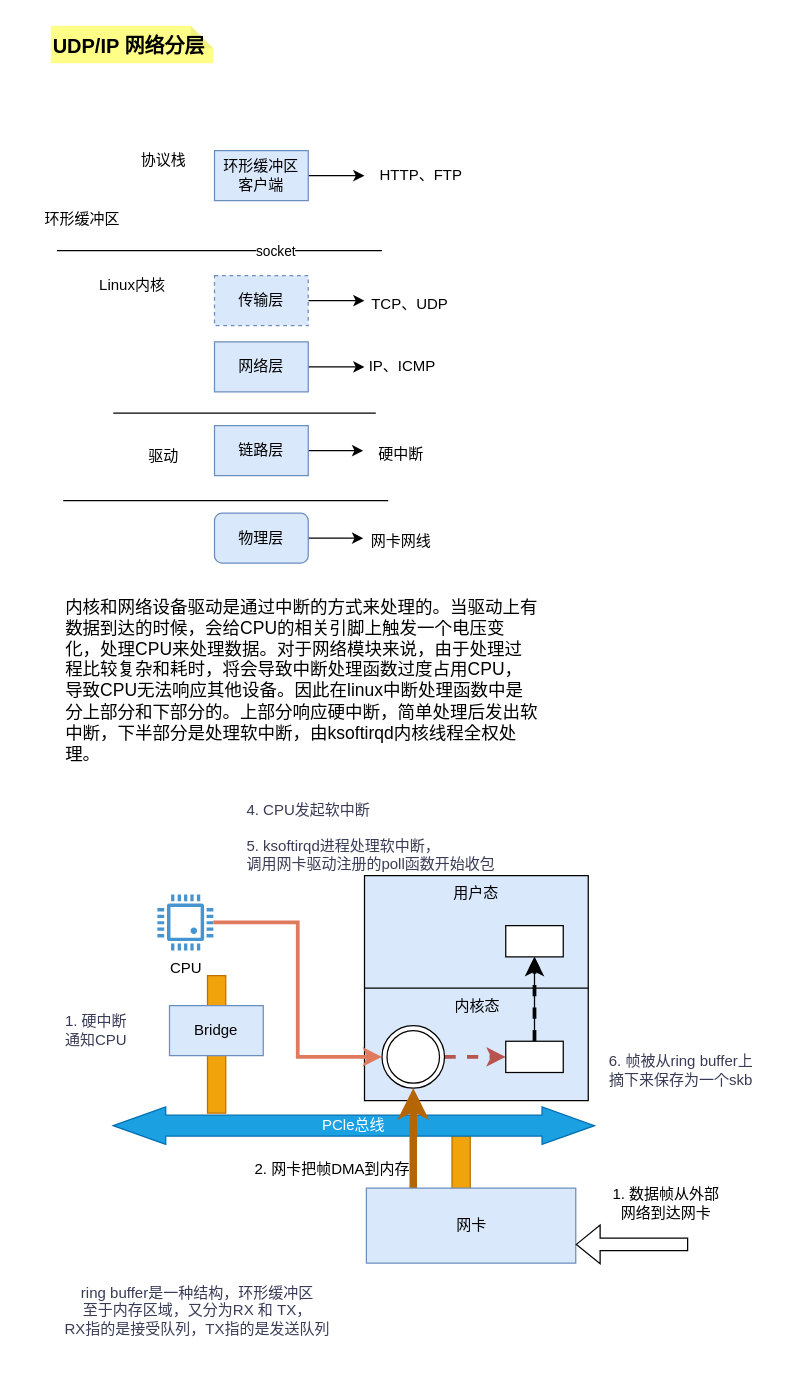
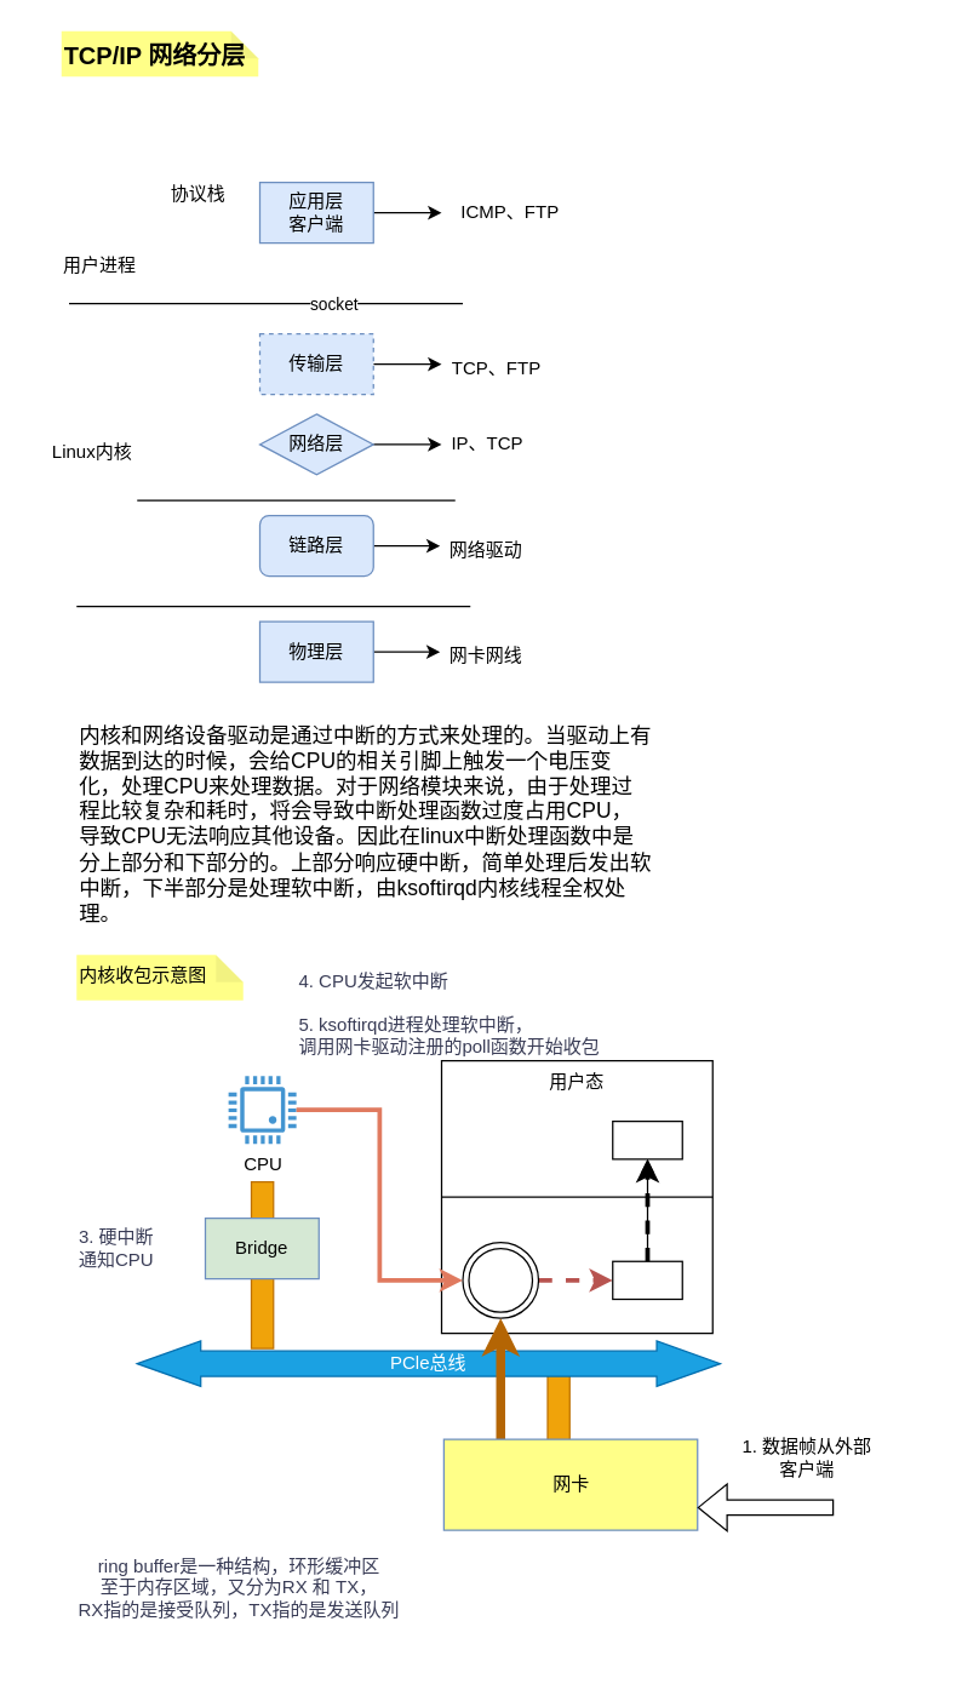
  <mxCell id="0" />
  <mxCell id="1" parent="0" />
  <mxCell id="2" value="" style="rounded=0;whiteSpace=wrap;html=1;fillColor=#f0a30a;strokeColor=#BD7000;fontColor=#000000;" vertex="1" parent="1"><mxGeometry x="361" y="900" width="14.6" height="90" as="geometry" /></mxCell>
  <mxCell id="3" value="" style="rounded=0;whiteSpace=wrap;html=1;fillColor=#f0a30a;strokeColor=#BD7000;fontColor=#000000;" vertex="1" parent="1"><mxGeometry x="165.4" y="780" width="14.6" height="110" as="geometry" /></mxCell>
- <mxCell id="4" value="UDP/IP 网络分层" style="shape=note;whiteSpace=wrap;html=1;backgroundOutline=1;darkOpacity=0.05;fillColor=#ffff88;strokeColor=none;horizontal=1;align=left;verticalAlign=top;size=18;fontSize=16;fontStyle=1" vertex="1" parent="1"><mxGeometry x="40" y="20" width="130" height="30" as="geometry" /></mxCell>
+ <mxCell id="4" value="TCP/IP 网络分层" style="shape=note;whiteSpace=wrap;html=1;backgroundOutline=1;darkOpacity=0.05;fillColor=#ffff88;strokeColor=none;horizontal=1;align=left;verticalAlign=top;size=18;fontSize=16;fontStyle=1" vertex="1" parent="1"><mxGeometry x="40" y="20" width="130" height="30" as="geometry" /></mxCell>
  <mxCell id="5" style="edgeStyle=orthogonalEdgeStyle;rounded=0;orthogonalLoop=1;jettySize=auto;html=1;" edge="1" parent="1" source="6"><mxGeometry relative="1" as="geometry"><mxPoint x="291" y="140" as="targetPoint" /></mxGeometry></mxCell>
- <mxCell id="6" value="环形缓冲区&lt;div&gt;客户端&lt;/div&gt;" style="rounded=0;whiteSpace=wrap;html=1;align=center;verticalAlign=middle;fillColor=#dae8fc;strokeColor=#6c8ebf;" vertex="1" parent="1"><mxGeometry x="171" y="120" width="75" height="40" as="geometry" /></mxCell>
+ <mxCell id="6" value="应用层&lt;div&gt;客户端&lt;/div&gt;" style="rounded=0;whiteSpace=wrap;html=1;align=center;verticalAlign=middle;fillColor=#dae8fc;strokeColor=#6c8ebf;" vertex="1" parent="1"><mxGeometry x="171" y="120" width="75" height="40" as="geometry" /></mxCell>
  <mxCell id="7" value="" style="endArrow=none;html=1;rounded=0;" edge="1" parent="1"><mxGeometry width="50" height="50" relative="1" as="geometry"><mxPoint x="90" y="330" as="sourcePoint" /><mxPoint x="300" y="330" as="targetPoint" /></mxGeometry></mxCell>
- <mxCell id="8" value="HTTP、FTP" style="text;html=1;align=center;verticalAlign=middle;resizable=0;points=[];autosize=1;strokeColor=none;fillColor=none;" vertex="1" parent="1"><mxGeometry x="291" y="125" width="90" height="30" as="geometry" /></mxCell>
- <mxCell id="9" value="环形缓冲区" style="text;html=1;align=center;verticalAlign=middle;resizable=0;points=[];autosize=1;strokeColor=none;fillColor=none;" vertex="1" parent="1"><mxGeometry x="30" y="160" width="70" height="30" as="geometry" /></mxCell>
- <mxCell id="10" value="Linux内核" style="text;html=1;align=center;verticalAlign=middle;resizable=0;points=[];autosize=1;strokeColor=none;fillColor=none;" vertex="1" parent="1"><mxGeometry x="65" y="213" width="80" height="30" as="geometry" /></mxCell>
+ <mxCell id="8" value="ICMP、FTP" style="text;html=1;align=center;verticalAlign=middle;resizable=0;points=[];autosize=1;strokeColor=none;fillColor=none;" vertex="1" parent="1"><mxGeometry x="291" y="125" width="90" height="30" as="geometry" /></mxCell>
+ <mxCell id="9" value="用户进程" style="text;html=1;align=center;verticalAlign=middle;resizable=0;points=[];autosize=1;strokeColor=none;fillColor=none;" vertex="1" parent="1"><mxGeometry x="30" y="160" width="70" height="30" as="geometry" /></mxCell>
+ <mxCell id="10" value="Linux内核" style="text;html=1;align=center;verticalAlign=middle;resizable=0;points=[];autosize=1;strokeColor=none;fillColor=none;" vertex="1" parent="1"><mxGeometry x="20" y="283" width="80" height="30" as="geometry" /></mxCell>
  <mxCell id="11" style="edgeStyle=orthogonalEdgeStyle;rounded=0;orthogonalLoop=1;jettySize=auto;html=1;" edge="1" parent="1" source="12"><mxGeometry relative="1" as="geometry"><mxPoint x="291" y="240" as="targetPoint" /></mxGeometry></mxCell>
  <mxCell id="12" value="传输层" style="rounded=0;whiteSpace=wrap;html=1;align=center;verticalAlign=middle;fillColor=#dae8fc;strokeColor=#6c8ebf;dashed=1;" vertex="1" parent="1"><mxGeometry x="171" y="220" width="75" height="40" as="geometry" /></mxCell>
  <mxCell id="13" value="" style="edgeStyle=orthogonalEdgeStyle;rounded=0;orthogonalLoop=1;jettySize=auto;html=1;" edge="1" parent="1" source="14"><mxGeometry relative="1" as="geometry"><mxPoint x="291" y="293" as="targetPoint" /></mxGeometry></mxCell>
- <mxCell id="14" value="网络层" style="rounded=0;whiteSpace=wrap;html=1;align=center;verticalAlign=middle;fillColor=#dae8fc;strokeColor=#6c8ebf;" vertex="1" parent="1"><mxGeometry x="171" y="273" width="75" height="40" as="geometry" /></mxCell>
+ <mxCell id="14" value="网络层" style="rhombus;whiteSpace=wrap;html=1;align=center;verticalAlign=middle;fillColor=#dae8fc;strokeColor=#6c8ebf;" vertex="1" parent="1"><mxGeometry x="171" y="273" width="75" height="40" as="geometry" /></mxCell>
  <mxCell id="15" style="edgeStyle=orthogonalEdgeStyle;rounded=0;orthogonalLoop=1;jettySize=auto;html=1;" edge="1" parent="1" source="16"><mxGeometry relative="1" as="geometry"><mxPoint x="290" y="360" as="targetPoint" /></mxGeometry></mxCell>
- <mxCell id="16" value="链路层" style="rounded=0;whiteSpace=wrap;html=1;align=center;verticalAlign=middle;fillColor=#dae8fc;strokeColor=#6c8ebf;" vertex="1" parent="1"><mxGeometry x="171" y="340" width="75" height="40" as="geometry" /></mxCell>
+ <mxCell id="16" value="链路层" style="whiteSpace=wrap;html=1;align=center;verticalAlign=middle;fillColor=#dae8fc;strokeColor=#6c8ebf;rounded=1;" vertex="1" parent="1"><mxGeometry x="171" y="340" width="75" height="40" as="geometry" /></mxCell>
  <mxCell id="17" style="edgeStyle=orthogonalEdgeStyle;rounded=0;orthogonalLoop=1;jettySize=auto;html=1;" edge="1" parent="1" source="18"><mxGeometry relative="1" as="geometry"><mxPoint x="290" y="430" as="targetPoint" /></mxGeometry></mxCell>
- <mxCell id="18" value="物理层" style="whiteSpace=wrap;html=1;align=center;verticalAlign=middle;fillColor=#dae8fc;strokeColor=#6c8ebf;rounded=1;" vertex="1" parent="1"><mxGeometry x="171" y="410" width="75" height="40" as="geometry" /></mxCell>
+ <mxCell id="18" value="物理层" style="rounded=0;whiteSpace=wrap;html=1;align=center;verticalAlign=middle;fillColor=#dae8fc;strokeColor=#6c8ebf;" vertex="1" parent="1"><mxGeometry x="171" y="410" width="75" height="40" as="geometry" /></mxCell>
  <mxCell id="19" value="" style="endArrow=none;html=1;rounded=0;" edge="1" parent="1"><mxGeometry width="50" height="50" relative="1" as="geometry"><mxPoint x="45" y="200" as="sourcePoint" /><mxPoint x="305" y="200" as="targetPoint" /></mxGeometry></mxCell>
  <mxCell id="20" value="socket" style="edgeLabel;html=1;align=center;verticalAlign=middle;resizable=0;points=[];" vertex="1" connectable="0" parent="19"><mxGeometry x="-0.223" y="-3" relative="1" as="geometry"><mxPoint x="73" y="-3" as="offset" /></mxGeometry></mxCell>
- <mxCell id="21" value="TCP、UDP" style="text;html=1;align=center;verticalAlign=middle;resizable=0;points=[];autosize=1;strokeColor=none;fillColor=none;" vertex="1" parent="1"><mxGeometry x="287" y="228" width="80" height="30" as="geometry" /></mxCell>
- <mxCell id="22" value="IP、ICMP" style="text;html=1;align=center;verticalAlign=middle;resizable=0;points=[];autosize=1;strokeColor=none;fillColor=none;" vertex="1" parent="1"><mxGeometry x="281" y="278" width="80" height="30" as="geometry" /></mxCell>
+ <mxCell id="21" value="TCP、FTP" style="text;html=1;align=center;verticalAlign=middle;resizable=0;points=[];autosize=1;strokeColor=none;fillColor=none;" vertex="1" parent="1"><mxGeometry x="287" y="228" width="80" height="30" as="geometry" /></mxCell>
+ <mxCell id="22" value="IP、TCP" style="text;html=1;align=center;verticalAlign=middle;resizable=0;points=[];autosize=1;strokeColor=none;fillColor=none;" vertex="1" parent="1"><mxGeometry x="281" y="278" width="80" height="30" as="geometry" /></mxCell>
  <mxCell id="23" value="" style="endArrow=none;html=1;rounded=0;" edge="1" parent="1"><mxGeometry width="50" height="50" relative="1" as="geometry"><mxPoint x="50" y="400" as="sourcePoint" /><mxPoint x="310" y="400" as="targetPoint" /></mxGeometry></mxCell>
  <mxCell id="24" value="协议栈" style="text;html=1;align=center;verticalAlign=middle;resizable=0;points=[];autosize=1;strokeColor=none;fillColor=none;" vertex="1" parent="1"><mxGeometry x="100" y="113" width="60" height="30" as="geometry" /></mxCell>
- <mxCell id="25" value="驱动" style="text;html=1;align=center;verticalAlign=middle;resizable=0;points=[];autosize=1;strokeColor=none;fillColor=none;" vertex="1" parent="1"><mxGeometry x="105" y="350" width="50" height="30" as="geometry" /></mxCell>
- <mxCell id="26" value="硬中断" style="text;html=1;align=center;verticalAlign=middle;resizable=0;points=[];autosize=1;strokeColor=none;fillColor=none;" vertex="1" parent="1"><mxGeometry x="285" y="348" width="70" height="30" as="geometry" /></mxCell>
+ <mxCell id="26" value="网络驱动" style="text;html=1;align=center;verticalAlign=middle;resizable=0;points=[];autosize=1;strokeColor=none;fillColor=none;" vertex="1" parent="1"><mxGeometry x="285" y="348" width="70" height="30" as="geometry" /></mxCell>
  <mxCell id="27" value="网卡网线" style="text;html=1;align=center;verticalAlign=middle;resizable=0;points=[];autosize=1;strokeColor=none;fillColor=none;" vertex="1" parent="1"><mxGeometry x="285" y="418" width="70" height="30" as="geometry" /></mxCell>
  <mxCell id="28" value="内核和网络设备驱动是通过中断的方式来处理的。当驱动上有数据到达的时候，会给CPU的相关引脚上触发一个电压变化，处理CPU来处理数据。对于网络模块来说，由于处理过程比较复杂和耗时，将会导致中断处理函数过度占用CPU，导致CPU无法响应其他设备。因此在linux中断处理函数中是分上部分和下部分的。上部分响应硬中断，简单处理后发出软中断，下半部分是处理软中断，由ksoftirqd内核线程全权处理。" style="text;html=1;align=left;verticalAlign=top;whiteSpace=wrap;rounded=0;fontSize=14;" vertex="1" parent="1"><mxGeometry x="50" y="470" width="380" height="150" as="geometry" /></mxCell>
- <mxCell id="30" value="CPU" style="pointerEvents=1;shadow=0;dashed=0;html=1;strokeColor=none;fillColor=#4495D1;labelPosition=center;verticalLabelPosition=bottom;verticalAlign=top;align=center;outlineConnect=0;shape=mxgraph.veeam.cpu;" vertex="1" parent="1"><mxGeometry x="125.3" y="715" width="44.8" height="44.8" as="geometry" /></mxCell>
+ <mxCell id="29" value="内核收包示意图" style="shape=note;whiteSpace=wrap;html=1;backgroundOutline=1;darkOpacity=0.05;fillColor=#ffff88;strokeColor=none;horizontal=1;align=left;verticalAlign=top;size=18;" vertex="1" parent="1"><mxGeometry x="50" y="630" width="110" height="30" as="geometry" /></mxCell>
+ <mxCell id="30" value="CPU" style="pointerEvents=1;shadow=0;dashed=0;html=1;strokeColor=none;fillColor=#4495D1;labelPosition=center;verticalLabelPosition=bottom;verticalAlign=top;align=center;outlineConnect=0;shape=mxgraph.veeam.cpu;" vertex="1" parent="1"><mxGeometry x="150.3" y="710" width="44.8" height="44.8" as="geometry" /></mxCell>
  <mxCell id="31" value="PCle总线" style="shape=doubleArrow;whiteSpace=wrap;html=1;arrowWidth=0.556;arrowSize=0.109;fillColor=#1ba1e2;strokeColor=#006EAF;fontColor=#ffffff;" vertex="1" parent="1"><mxGeometry x="90" y="885" width="385" height="30" as="geometry" /></mxCell>
- <mxCell id="32" value="Bridge" style="rounded=0;whiteSpace=wrap;html=1;align=center;verticalAlign=middle;fillColor=#dae8fc;strokeColor=#6c8ebf;" vertex="1" parent="1"><mxGeometry x="135" y="804" width="75" height="40" as="geometry" /></mxCell>
- <mxCell id="33" value="用户态" style="rounded=0;whiteSpace=wrap;html=1;align=center;verticalAlign=top;fillColor=#dae8fc;" vertex="1" parent="1"><mxGeometry x="291" y="700" width="179" height="180" as="geometry" /></mxCell>
+ <mxCell id="32" value="Bridge" style="rounded=0;whiteSpace=wrap;html=1;align=center;verticalAlign=middle;fillColor=#d5e8d4;strokeColor=#6c8ebf;" vertex="1" parent="1"><mxGeometry x="135" y="804" width="75" height="40" as="geometry" /></mxCell>
+ <mxCell id="33" value="用户态" style="rounded=0;whiteSpace=wrap;html=1;align=center;verticalAlign=top;" vertex="1" parent="1"><mxGeometry x="291" y="700" width="179" height="180" as="geometry" /></mxCell>
  <mxCell id="34" value="" style="endArrow=none;html=1;rounded=0;entryX=1;entryY=0.5;entryDx=0;entryDy=0;exitX=0;exitY=0.5;exitDx=0;exitDy=0;" edge="1" parent="1" source="33" target="33"><mxGeometry width="50" height="50" relative="1" as="geometry"><mxPoint x="141" y="816" as="sourcePoint" /><mxPoint x="191" y="766" as="targetPoint" /></mxGeometry></mxCell>
- <mxCell id="35" value="内核态" style="text;html=1;align=center;verticalAlign=middle;resizable=0;points=[];autosize=1;strokeColor=none;fillColor=none;" vertex="1" parent="1"><mxGeometry x="350.5" y="790" width="60" height="30" as="geometry" /></mxCell>
  <mxCell id="36" value="" style="edgeStyle=orthogonalEdgeStyle;rounded=0;orthogonalLoop=1;jettySize=auto;html=1;strokeWidth=3;fillColor=#f8cecc;strokeColor=#b85450;dashed=1;" edge="1" parent="1" source="37" target="40"><mxGeometry relative="1" as="geometry" /></mxCell>
  <mxCell id="37" value="" style="ellipse;shape=doubleEllipse;whiteSpace=wrap;html=1;aspect=fixed;" vertex="1" parent="1"><mxGeometry x="305" y="820" width="50" height="50" as="geometry" /></mxCell>
  <mxCell id="38" value="" style="edgeStyle=orthogonalEdgeStyle;rounded=0;orthogonalLoop=1;jettySize=auto;html=1;" edge="1" parent="1" source="40" target="41"><mxGeometry relative="1" as="geometry" /></mxCell>
  <mxCell id="39" value="" style="edgeStyle=orthogonalEdgeStyle;rounded=0;orthogonalLoop=1;jettySize=auto;html=1;strokeWidth=3;dashed=1;" edge="1" parent="1" source="40" target="41"><mxGeometry relative="1" as="geometry" /></mxCell>
  <mxCell id="40" value="" style="rounded=0;whiteSpace=wrap;html=1;align=center;verticalAlign=middle;" vertex="1" parent="1"><mxGeometry x="404" y="832.5" width="46" height="25" as="geometry" /></mxCell>
  <mxCell id="41" value="" style="rounded=0;whiteSpace=wrap;html=1;align=center;verticalAlign=middle;" vertex="1" parent="1"><mxGeometry x="404" y="740" width="46" height="25" as="geometry" /></mxCell>
  <mxCell id="42" style="edgeStyle=orthogonalEdgeStyle;rounded=0;orthogonalLoop=1;jettySize=auto;html=1;entryX=0.5;entryY=1;entryDx=0;entryDy=0;strokeWidth=6;fillColor=#fad7ac;strokeColor=#b46504;" edge="1" parent="1" source="43" target="37"><mxGeometry relative="1" as="geometry"><Array as="points"><mxPoint x="330" y="930" /><mxPoint x="330" y="930" /></Array></mxGeometry></mxCell>
- <mxCell id="43" value="网卡" style="rounded=0;whiteSpace=wrap;html=1;align=center;verticalAlign=middle;fillColor=#dae8fc;strokeColor=#6c8ebf;" vertex="1" parent="1"><mxGeometry x="292.5" y="950" width="167.5" height="60" as="geometry" /></mxCell>
+ <mxCell id="43" value="网卡" style="rounded=0;whiteSpace=wrap;html=1;align=center;verticalAlign=middle;fillColor=#ffff88;strokeColor=#6c8ebf;" vertex="1" parent="1"><mxGeometry x="292.5" y="950" width="167.5" height="60" as="geometry" /></mxCell>
  <mxCell id="44" value="" style="shape=flexArrow;endArrow=classic;html=1;rounded=0;entryX=1;entryY=0.75;entryDx=0;entryDy=0;" edge="1" parent="1" target="43"><mxGeometry width="50" height="50" relative="1" as="geometry"><mxPoint x="550" y="995" as="sourcePoint" /><mxPoint x="484" y="962" as="targetPoint" /></mxGeometry></mxCell>
- <mxCell id="45" value="1. 数据帧从外部&lt;div&gt;网络到达网卡&lt;/div&gt;" style="text;html=1;align=center;verticalAlign=middle;resizable=0;points=[];autosize=1;strokeColor=none;fillColor=none;" vertex="1" parent="1"><mxGeometry x="478" y="938" width="108" height="48" as="geometry" /></mxCell>
- <mxCell id="46" value="2. 网卡把帧DMA到内存" style="text;html=1;align=center;verticalAlign=middle;resizable=0;points=[];autosize=1;strokeColor=none;fillColor=none;" vertex="1" parent="1"><mxGeometry x="190" y="920" width="150" height="30" as="geometry" /></mxCell>
- <mxCell id="47" value="1. 硬中断&lt;div&gt;通知CPU&lt;/div&gt;" style="text;html=1;align=center;verticalAlign=middle;resizable=0;points=[];autosize=1;strokeColor=none;fillColor=none;fontColor=#393C56;" vertex="1" parent="1"><mxGeometry x="40" y="800" width="72" height="48" as="geometry" /></mxCell>
+ <mxCell id="45" value="1. 数据帧从外部&lt;div&gt;客户端&lt;/div&gt;" style="text;html=1;align=center;verticalAlign=middle;resizable=0;points=[];autosize=1;strokeColor=none;fillColor=none;" vertex="1" parent="1"><mxGeometry x="478" y="938" width="108" height="48" as="geometry" /></mxCell>
+ <mxCell id="47" value="3. 硬中断&lt;div&gt;通知CPU&lt;/div&gt;" style="text;html=1;align=center;verticalAlign=middle;resizable=0;points=[];autosize=1;strokeColor=none;fillColor=none;fontColor=#393C56;" vertex="1" parent="1"><mxGeometry x="40" y="800" width="72" height="48" as="geometry" /></mxCell>
  <mxCell id="48" style="edgeStyle=orthogonalEdgeStyle;rounded=0;orthogonalLoop=1;jettySize=auto;html=1;entryX=0;entryY=0.5;entryDx=0;entryDy=0;strokeColor=#E07A5F;fontColor=#393C56;fillColor=#F2CC8F;strokeWidth=3;" edge="1" parent="1" source="30" target="37"><mxGeometry relative="1" as="geometry" /></mxCell>
  <mxCell id="49" value="4. CPU发起软中断&lt;div&gt;&lt;br&gt;&lt;/div&gt;&lt;div&gt;5. ksoftirqd进程处理软中断，&lt;/div&gt;&lt;div&gt;调用网卡驱动注册的poll函数开始收包&lt;/div&gt;" style="text;html=1;align=left;verticalAlign=middle;resizable=0;points=[];autosize=1;strokeColor=none;fillColor=none;fontColor=#393C56;" vertex="1" parent="1"><mxGeometry x="195.1" y="630" width="222" height="78" as="geometry" /></mxCell>
- <mxCell id="50" value="6. 帧被从ring buffer上&lt;div&gt;摘下来保存为一个skb&lt;/div&gt;" style="text;html=1;align=center;verticalAlign=middle;resizable=0;points=[];autosize=1;strokeColor=none;fillColor=none;fontColor=#393C56;" vertex="1" parent="1"><mxGeometry x="475" y="832" width="138" height="48" as="geometry" /></mxCell>
  <mxCell id="51" value="ring buffer是一种结构，环形缓冲区&lt;div&gt;至于内存区域，又分为RX 和 TX，&lt;/div&gt;&lt;div&gt;RX指的是接受队列，TX指的是发送队列&lt;/div&gt;&lt;div&gt;&lt;br&gt;&lt;/div&gt;" style="text;html=1;align=center;verticalAlign=middle;resizable=0;points=[];autosize=1;strokeColor=none;fillColor=none;fontColor=#393C56;" vertex="1" parent="1"><mxGeometry x="40" y="1016" width="234" height="78" as="geometry" /></mxCell>
